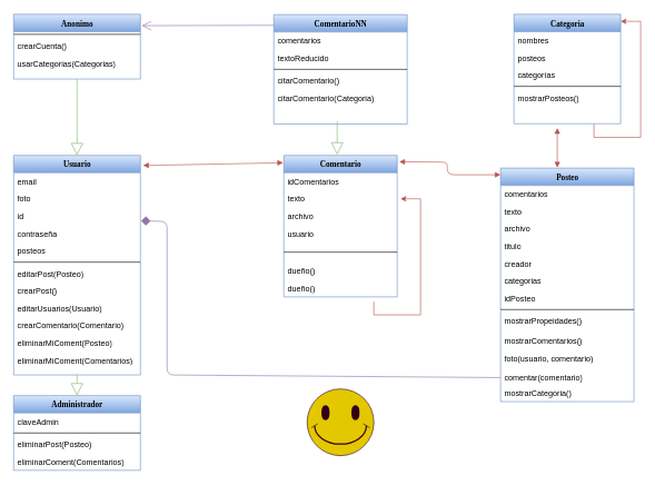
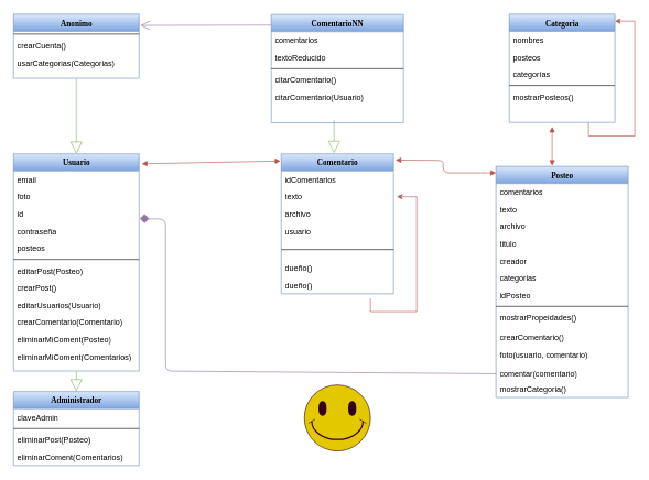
  <mxCell id="0" />
  <mxCell id="1" parent="0" />
  <mxCell id="2" value="Anonimo" style="swimlane;html=1;fontStyle=1;align=center;verticalAlign=top;childLayout=stackLayout;horizontal=1;startSize=26;horizontalStack=0;resizeParent=1;resizeLast=0;collapsible=1;marginBottom=0;swimlaneFillColor=#ffffff;rounded=0;shadow=0;comic=0;labelBackgroundColor=none;strokeColor=#6c8ebf;strokeWidth=1;fillColor=#dae8fc;fontFamily=Verdana;fontSize=12;gradientColor=#7ea6e0;" parent="1" vertex="1"><mxGeometry x="20" y="20.5" width="190" height="97" as="geometry" /></mxCell>
  <mxCell id="3" value="" style="line;html=1;strokeWidth=1;fillColor=none;align=left;verticalAlign=middle;spacingTop=-1;spacingLeft=3;spacingRight=3;rotatable=0;labelPosition=right;points=[];portConstraint=eastwest;" parent="2" vertex="1"><mxGeometry y="26" width="190" height="8" as="geometry" /></mxCell>
  <mxCell id="4" value="crearCuenta()" style="text;html=1;strokeColor=none;fillColor=none;align=left;verticalAlign=top;spacingLeft=4;spacingRight=4;whiteSpace=wrap;overflow=hidden;rotatable=0;points=[[0,0.5],[1,0.5]];portConstraint=eastwest;" parent="2" vertex="1"><mxGeometry y="34" width="190" height="26" as="geometry" /></mxCell>
  <mxCell id="5" value="usarCategorias(Categorias)" style="text;html=1;strokeColor=none;fillColor=none;align=left;verticalAlign=top;spacingLeft=4;spacingRight=4;whiteSpace=wrap;overflow=hidden;rotatable=0;points=[[0,0.5],[1,0.5]];portConstraint=eastwest;" parent="2" vertex="1"><mxGeometry y="60" width="190" height="26" as="geometry" /></mxCell>
  <mxCell id="6" value="Posteo" style="swimlane;html=1;fontStyle=1;align=center;verticalAlign=top;childLayout=stackLayout;horizontal=1;startSize=26;horizontalStack=0;resizeParent=1;resizeLast=0;collapsible=1;marginBottom=0;swimlaneFillColor=#ffffff;rounded=0;shadow=0;comic=0;labelBackgroundColor=none;strokeColor=#6c8ebf;strokeWidth=1;fillColor=#dae8fc;fontFamily=Verdana;fontSize=12;gradientColor=#7ea6e0;" parent="1" vertex="1"><mxGeometry x="750" y="251" width="200" height="350" as="geometry" /></mxCell>
  <mxCell id="7" value="comentarios" style="text;html=1;strokeColor=none;fillColor=none;align=left;verticalAlign=top;spacingLeft=4;spacingRight=4;whiteSpace=wrap;overflow=hidden;rotatable=0;points=[[0,0.5],[1,0.5]];portConstraint=eastwest;" parent="6" vertex="1"><mxGeometry y="26" width="200" height="26" as="geometry" /></mxCell>
  <mxCell id="8" value="texto" style="text;html=1;strokeColor=none;fillColor=none;align=left;verticalAlign=top;spacingLeft=4;spacingRight=4;whiteSpace=wrap;overflow=hidden;rotatable=0;points=[[0,0.5],[1,0.5]];portConstraint=eastwest;" parent="6" vertex="1"><mxGeometry y="52" width="200" height="26" as="geometry" /></mxCell>
  <mxCell id="9" value="archivo" style="text;html=1;strokeColor=none;fillColor=none;align=left;verticalAlign=top;spacingLeft=4;spacingRight=4;whiteSpace=wrap;overflow=hidden;rotatable=0;points=[[0,0.5],[1,0.5]];portConstraint=eastwest;" parent="6" vertex="1"><mxGeometry y="78" width="200" height="26" as="geometry" /></mxCell>
  <mxCell id="10" value="titulo" style="text;html=1;strokeColor=none;fillColor=none;align=left;verticalAlign=top;spacingLeft=4;spacingRight=4;whiteSpace=wrap;overflow=hidden;rotatable=0;points=[[0,0.5],[1,0.5]];portConstraint=eastwest;" parent="6" vertex="1"><mxGeometry y="104" width="200" height="26" as="geometry" /></mxCell>
  <mxCell id="11" value="creador" style="text;html=1;strokeColor=none;fillColor=none;align=left;verticalAlign=top;spacingLeft=4;spacingRight=4;whiteSpace=wrap;overflow=hidden;rotatable=0;points=[[0,0.5],[1,0.5]];portConstraint=eastwest;" parent="6" vertex="1"><mxGeometry y="130" width="200" height="26" as="geometry" /></mxCell>
  <mxCell id="12" value="categorias" style="text;html=1;strokeColor=none;fillColor=none;align=left;verticalAlign=top;spacingLeft=4;spacingRight=4;whiteSpace=wrap;overflow=hidden;rotatable=0;points=[[0,0.5],[1,0.5]];portConstraint=eastwest;" parent="6" vertex="1"><mxGeometry y="156" width="200" height="26" as="geometry" /></mxCell>
  <mxCell id="13" value="idPosteo&lt;br&gt;&lt;br&gt;" style="text;html=1;strokeColor=none;fillColor=none;align=left;verticalAlign=top;spacingLeft=4;spacingRight=4;whiteSpace=wrap;overflow=hidden;rotatable=0;points=[[0,0.5],[1,0.5]];portConstraint=eastwest;" parent="6" vertex="1"><mxGeometry y="182" width="200" height="26" as="geometry" /></mxCell>
  <mxCell id="14" value="" style="line;html=1;strokeWidth=1;fillColor=none;align=left;verticalAlign=middle;spacingTop=-1;spacingLeft=3;spacingRight=3;rotatable=0;labelPosition=right;points=[];portConstraint=eastwest;" parent="6" vertex="1"><mxGeometry y="208" width="200" height="8" as="geometry" /></mxCell>
  <mxCell id="15" value="mostrarPropeidades()&lt;br&gt;&lt;br&gt;" style="text;html=1;strokeColor=none;fillColor=none;align=left;verticalAlign=top;spacingLeft=4;spacingRight=4;whiteSpace=wrap;overflow=hidden;rotatable=0;points=[[0,0.5],[1,0.5]];portConstraint=eastwest;" vertex="1" parent="6"><mxGeometry y="216" width="200" height="30" as="geometry" /></mxCell>
- <mxCell id="16" value="mostrarComentarios()&lt;br&gt;&lt;br&gt;" style="text;html=1;strokeColor=none;fillColor=none;align=left;verticalAlign=top;spacingLeft=4;spacingRight=4;whiteSpace=wrap;overflow=hidden;rotatable=0;points=[[0,0.5],[1,0.5]];portConstraint=eastwest;" parent="6" vertex="1"><mxGeometry y="246" width="200" height="26" as="geometry" /></mxCell>
+ <mxCell id="16" value="crearComentario()&lt;br&gt;&lt;br&gt;" style="text;html=1;strokeColor=none;fillColor=none;align=left;verticalAlign=top;spacingLeft=4;spacingRight=4;whiteSpace=wrap;overflow=hidden;rotatable=0;points=[[0,0.5],[1,0.5]];portConstraint=eastwest;" parent="6" vertex="1"><mxGeometry y="246" width="200" height="26" as="geometry" /></mxCell>
  <mxCell id="17" value="foto(usuario, comentario)&lt;br&gt;&lt;br&gt;" style="text;html=1;strokeColor=none;fillColor=none;align=left;verticalAlign=top;spacingLeft=4;spacingRight=4;whiteSpace=wrap;overflow=hidden;rotatable=0;points=[[0,0.5],[1,0.5]];portConstraint=eastwest;" vertex="1" parent="6"><mxGeometry y="272" width="200" height="18" as="geometry" /></mxCell>
  <mxCell id="18" value="Usuario" style="swimlane;html=1;fontStyle=1;align=center;verticalAlign=top;childLayout=stackLayout;horizontal=1;startSize=26;horizontalStack=0;resizeParent=1;resizeLast=0;collapsible=1;marginBottom=0;swimlaneFillColor=#ffffff;rounded=0;shadow=0;comic=0;labelBackgroundColor=none;strokeColor=#6c8ebf;strokeWidth=1;fillColor=#dae8fc;fontFamily=Verdana;fontSize=12;gradientColor=#7ea6e0;" parent="1" vertex="1"><mxGeometry x="20" y="232" width="190" height="329" as="geometry"><mxRectangle x="70" y="230" width="80" height="26" as="alternateBounds" /></mxGeometry></mxCell>
  <mxCell id="19" value="email" style="text;html=1;strokeColor=none;fillColor=none;align=left;verticalAlign=top;spacingLeft=4;spacingRight=4;whiteSpace=wrap;overflow=hidden;rotatable=0;points=[[0,0.5],[1,0.5]];portConstraint=eastwest;" parent="18" vertex="1"><mxGeometry y="26" width="190" height="26" as="geometry" /></mxCell>
  <mxCell id="20" value="foto" style="text;html=1;strokeColor=none;fillColor=none;align=left;verticalAlign=top;spacingLeft=4;spacingRight=4;whiteSpace=wrap;overflow=hidden;rotatable=0;points=[[0,0.5],[1,0.5]];portConstraint=eastwest;" parent="18" vertex="1"><mxGeometry y="52" width="190" height="26" as="geometry" /></mxCell>
  <mxCell id="21" value="id" style="text;html=1;strokeColor=none;fillColor=none;align=left;verticalAlign=top;spacingLeft=4;spacingRight=4;whiteSpace=wrap;overflow=hidden;rotatable=0;points=[[0,0.5],[1,0.5]];portConstraint=eastwest;" parent="18" vertex="1"><mxGeometry y="78" width="190" height="26" as="geometry" /></mxCell>
  <mxCell id="22" value="contraseña" style="text;html=1;strokeColor=none;fillColor=none;align=left;verticalAlign=top;spacingLeft=4;spacingRight=4;whiteSpace=wrap;overflow=hidden;rotatable=0;points=[[0,0.5],[1,0.5]];portConstraint=eastwest;" parent="18" vertex="1"><mxGeometry y="104" width="190" height="26" as="geometry" /></mxCell>
  <mxCell id="23" value="posteos" style="text;html=1;strokeColor=none;fillColor=none;align=left;verticalAlign=top;spacingLeft=4;spacingRight=4;whiteSpace=wrap;overflow=hidden;rotatable=0;points=[[0,0.5],[1,0.5]];portConstraint=eastwest;" parent="18" vertex="1"><mxGeometry y="130" width="190" height="26" as="geometry" /></mxCell>
  <mxCell id="24" value="" style="line;html=1;strokeWidth=1;fillColor=none;align=left;verticalAlign=middle;spacingTop=-1;spacingLeft=3;spacingRight=3;rotatable=0;labelPosition=right;points=[];portConstraint=eastwest;" parent="18" vertex="1"><mxGeometry y="156" width="190" height="8" as="geometry" /></mxCell>
  <mxCell id="25" value="editarPost(Posteo)" style="text;html=1;strokeColor=none;fillColor=none;align=left;verticalAlign=top;spacingLeft=4;spacingRight=4;whiteSpace=wrap;overflow=hidden;rotatable=0;points=[[0,0.5],[1,0.5]];portConstraint=eastwest;" parent="18" vertex="1"><mxGeometry y="164" width="190" height="26" as="geometry" /></mxCell>
  <mxCell id="26" value="crearPost()" style="text;html=1;strokeColor=none;fillColor=none;align=left;verticalAlign=top;spacingLeft=4;spacingRight=4;whiteSpace=wrap;overflow=hidden;rotatable=0;points=[[0,0.5],[1,0.5]];portConstraint=eastwest;" parent="18" vertex="1"><mxGeometry y="190" width="190" height="26" as="geometry" /></mxCell>
  <mxCell id="27" value="editarUsuarios(Usuario)" style="text;html=1;strokeColor=none;fillColor=none;align=left;verticalAlign=top;spacingLeft=4;spacingRight=4;whiteSpace=wrap;overflow=hidden;rotatable=0;points=[[0,0.5],[1,0.5]];portConstraint=eastwest;" parent="18" vertex="1"><mxGeometry y="216" width="190" height="26" as="geometry" /></mxCell>
  <mxCell id="28" value="crearComentario(Comentario)" style="text;html=1;strokeColor=none;fillColor=none;align=left;verticalAlign=top;spacingLeft=4;spacingRight=4;whiteSpace=wrap;overflow=hidden;rotatable=0;points=[[0,0.5],[1,0.5]];portConstraint=eastwest;" parent="18" vertex="1"><mxGeometry y="242" width="190" height="26" as="geometry" /></mxCell>
  <mxCell id="29" value="eliminarMiComent(Posteo)" style="text;html=1;strokeColor=none;fillColor=none;align=left;verticalAlign=top;spacingLeft=4;spacingRight=4;whiteSpace=wrap;overflow=hidden;rotatable=0;points=[[0,0.5],[1,0.5]];portConstraint=eastwest;" parent="18" vertex="1"><mxGeometry y="268" width="190" height="26" as="geometry" /></mxCell>
  <mxCell id="30" value="eliminarMiComent(Comentarios)" style="text;html=1;strokeColor=none;fillColor=none;align=left;verticalAlign=top;spacingLeft=4;spacingRight=4;whiteSpace=wrap;overflow=hidden;rotatable=0;points=[[0,0.5],[1,0.5]];portConstraint=eastwest;" parent="18" vertex="1"><mxGeometry y="294" width="190" height="26" as="geometry" /></mxCell>
  <mxCell id="31" style="edgeStyle=orthogonalEdgeStyle;rounded=0;orthogonalLoop=1;jettySize=auto;html=1;exitX=0.75;exitY=1;exitDx=0;exitDy=0;entryX=1;entryY=0.064;entryDx=0;entryDy=0;entryPerimeter=0;gradientColor=#ea6b66;fillColor=#f8cecc;strokeColor=#b85450;" edge="1" parent="1" source="32" target="32"><mxGeometry relative="1" as="geometry"><mxPoint x="1010" y="31" as="targetPoint" /><Array as="points"><mxPoint x="890" y="205" /><mxPoint x="960" y="205" /><mxPoint x="960" y="31" /></Array></mxGeometry></mxCell>
  <mxCell id="32" value="Categoria" style="swimlane;html=1;fontStyle=1;align=center;verticalAlign=top;childLayout=stackLayout;horizontal=1;startSize=26;horizontalStack=0;resizeParent=1;resizeLast=0;collapsible=1;marginBottom=0;swimlaneFillColor=#ffffff;rounded=0;shadow=0;comic=0;labelBackgroundColor=none;strokeColor=#6c8ebf;strokeWidth=1;fillColor=#dae8fc;fontFamily=Verdana;fontSize=12;gradientColor=#7ea6e0;" parent="1" vertex="1"><mxGeometry x="770" y="20.5" width="160" height="164" as="geometry" /></mxCell>
  <mxCell id="33" value="nombres" style="text;html=1;strokeColor=none;fillColor=none;align=left;verticalAlign=top;spacingLeft=4;spacingRight=4;whiteSpace=wrap;overflow=hidden;rotatable=0;points=[[0,0.5],[1,0.5]];portConstraint=eastwest;" parent="32" vertex="1"><mxGeometry y="26" width="160" height="26" as="geometry" /></mxCell>
  <mxCell id="34" value="posteos" style="text;html=1;strokeColor=none;fillColor=none;align=left;verticalAlign=top;spacingLeft=4;spacingRight=4;whiteSpace=wrap;overflow=hidden;rotatable=0;points=[[0,0.5],[1,0.5]];portConstraint=eastwest;" parent="32" vertex="1"><mxGeometry y="52" width="160" height="26" as="geometry" /></mxCell>
  <mxCell id="35" value="categorías" style="text;html=1;strokeColor=none;fillColor=none;align=left;verticalAlign=top;spacingLeft=4;spacingRight=4;whiteSpace=wrap;overflow=hidden;rotatable=0;points=[[0,0.5],[1,0.5]];portConstraint=eastwest;" parent="32" vertex="1"><mxGeometry y="78" width="160" height="26" as="geometry" /></mxCell>
  <mxCell id="36" value="" style="line;html=1;strokeWidth=1;fillColor=none;align=left;verticalAlign=middle;spacingTop=-1;spacingLeft=3;spacingRight=3;rotatable=0;labelPosition=right;points=[];portConstraint=eastwest;" parent="32" vertex="1"><mxGeometry y="104" width="160" height="8" as="geometry" /></mxCell>
  <mxCell id="37" value="mostrarPosteos()" style="text;html=1;strokeColor=none;fillColor=none;align=left;verticalAlign=top;spacingLeft=4;spacingRight=4;whiteSpace=wrap;overflow=hidden;rotatable=0;points=[[0,0.5],[1,0.5]];portConstraint=eastwest;" parent="32" vertex="1"><mxGeometry y="112" width="160" height="26" as="geometry" /></mxCell>
  <mxCell id="38" value="Administrador" style="swimlane;html=1;fontStyle=1;align=center;verticalAlign=top;childLayout=stackLayout;horizontal=1;startSize=26;horizontalStack=0;resizeParent=1;resizeLast=0;collapsible=1;marginBottom=0;swimlaneFillColor=#ffffff;rounded=0;shadow=0;comic=0;labelBackgroundColor=none;strokeColor=#6c8ebf;strokeWidth=1;fillColor=#dae8fc;fontFamily=Verdana;fontSize=12;gradientColor=#7ea6e0;" parent="1" vertex="1"><mxGeometry x="20" y="592" width="190" height="112" as="geometry" /></mxCell>
  <mxCell id="39" value="claveAdmin" style="text;html=1;strokeColor=none;fillColor=none;align=left;verticalAlign=top;spacingLeft=4;spacingRight=4;whiteSpace=wrap;overflow=hidden;rotatable=0;points=[[0,0.5],[1,0.5]];portConstraint=eastwest;" parent="38" vertex="1"><mxGeometry y="26" width="190" height="26" as="geometry" /></mxCell>
  <mxCell id="40" value="" style="line;html=1;strokeWidth=1;fillColor=none;align=left;verticalAlign=middle;spacingTop=-1;spacingLeft=3;spacingRight=3;rotatable=0;labelPosition=right;points=[];portConstraint=eastwest;" parent="38" vertex="1"><mxGeometry y="52" width="190" height="8" as="geometry" /></mxCell>
  <mxCell id="41" value="eliminarPost(Posteo)" style="text;html=1;strokeColor=none;fillColor=none;align=left;verticalAlign=top;spacingLeft=4;spacingRight=4;whiteSpace=wrap;overflow=hidden;rotatable=0;points=[[0,0.5],[1,0.5]];portConstraint=eastwest;" parent="38" vertex="1"><mxGeometry y="60" width="190" height="26" as="geometry" /></mxCell>
  <mxCell id="42" value="eliminarComent(Comentarios)" style="text;html=1;strokeColor=none;fillColor=none;align=left;verticalAlign=top;spacingLeft=4;spacingRight=4;whiteSpace=wrap;overflow=hidden;rotatable=0;points=[[0,0.5],[1,0.5]];portConstraint=eastwest;" parent="38" vertex="1"><mxGeometry y="86" width="190" height="26" as="geometry" /></mxCell>
  <mxCell id="43" value="Comentario" style="swimlane;html=1;fontStyle=1;align=center;verticalAlign=top;childLayout=stackLayout;horizontal=1;startSize=26;horizontalStack=0;resizeParent=1;resizeLast=0;collapsible=1;marginBottom=0;swimlaneFillColor=#ffffff;rounded=0;shadow=0;comic=0;labelBackgroundColor=none;strokeColor=#6c8ebf;strokeWidth=1;fillColor=#dae8fc;fontFamily=Verdana;fontSize=12;gradientColor=#7ea6e0;" parent="1" vertex="1"><mxGeometry x="425" y="232" width="170" height="212" as="geometry" /></mxCell>
  <mxCell id="44" value="idComentarios&lt;br&gt;&lt;br&gt;" style="text;html=1;strokeColor=none;fillColor=none;align=left;verticalAlign=top;spacingLeft=4;spacingRight=4;whiteSpace=wrap;overflow=hidden;rotatable=0;points=[[0,0.5],[1,0.5]];portConstraint=eastwest;" parent="43" vertex="1"><mxGeometry y="26" width="170" height="26" as="geometry" /></mxCell>
  <mxCell id="45" value="texto&lt;br&gt;&lt;br&gt;" style="text;html=1;strokeColor=none;fillColor=none;align=left;verticalAlign=top;spacingLeft=4;spacingRight=4;whiteSpace=wrap;overflow=hidden;rotatable=0;points=[[0,0.5],[1,0.5]];portConstraint=eastwest;" vertex="1" parent="43"><mxGeometry y="52" width="170" height="26" as="geometry" /></mxCell>
  <mxCell id="46" value="archivo&lt;br&gt;" style="text;html=1;strokeColor=none;fillColor=none;align=left;verticalAlign=top;spacingLeft=4;spacingRight=4;whiteSpace=wrap;overflow=hidden;rotatable=0;points=[[0,0.5],[1,0.5]];portConstraint=eastwest;" vertex="1" parent="43"><mxGeometry y="78" width="170" height="26" as="geometry" /></mxCell>
  <mxCell id="47" value="usuario&lt;br&gt;" style="text;html=1;strokeColor=none;fillColor=none;align=left;verticalAlign=top;spacingLeft=4;spacingRight=4;whiteSpace=wrap;overflow=hidden;rotatable=0;points=[[0,0.5],[1,0.5]];portConstraint=eastwest;" vertex="1" parent="43"><mxGeometry y="104" width="170" height="26" as="geometry" /></mxCell>
  <mxCell id="48" value="" style="line;html=1;strokeWidth=1;fillColor=none;align=left;verticalAlign=middle;spacingTop=-1;spacingLeft=3;spacingRight=3;rotatable=0;labelPosition=right;points=[];portConstraint=eastwest;" parent="43" vertex="1"><mxGeometry y="130" width="170" height="30" as="geometry" /></mxCell>
  <mxCell id="49" value="dueño()&lt;br&gt;" style="text;html=1;strokeColor=none;fillColor=none;align=left;verticalAlign=top;spacingLeft=4;spacingRight=4;whiteSpace=wrap;overflow=hidden;rotatable=0;points=[[0,0.5],[1,0.5]];portConstraint=eastwest;" vertex="1" parent="43"><mxGeometry y="160" width="170" height="26" as="geometry" /></mxCell>
  <mxCell id="50" value="dueño()&lt;br&gt;" style="text;html=1;strokeColor=none;fillColor=none;align=left;verticalAlign=top;spacingLeft=4;spacingRight=4;whiteSpace=wrap;overflow=hidden;rotatable=0;points=[[0,0.5],[1,0.5]];portConstraint=eastwest;" vertex="1" parent="43"><mxGeometry y="186" width="170" height="26" as="geometry" /></mxCell>
  <mxCell id="51" value="" style="endArrow=diamond;endFill=1;endSize=12;html=1;entryX=1.005;entryY=0.769;entryDx=0;entryDy=0;entryPerimeter=0;exitX=0;exitY=0.5;exitDx=0;exitDy=0;fillColor=#e1d5e7;strokeColor=#9673a6;" parent="1" source="66" target="21" edge="1"><mxGeometry width="160" relative="1" as="geometry"><mxPoint x="770" y="674" as="sourcePoint" /><mxPoint x="220" y="331" as="targetPoint" /><Array as="points"><mxPoint x="250" y="561" /><mxPoint x="250" y="331" /></Array></mxGeometry></mxCell>
  <mxCell id="52" value="" style="endArrow=block;endSize=16;endFill=0;html=1;exitX=0.5;exitY=1;exitDx=0;exitDy=0;entryX=0.5;entryY=0;entryDx=0;entryDy=0;fillColor=#d5e8d4;strokeColor=#82b366;" parent="1" source="2" target="18" edge="1"><mxGeometry width="160" relative="1" as="geometry"><mxPoint x="20" y="352.5" as="sourcePoint" /><mxPoint x="180" y="352.5" as="targetPoint" /><Array as="points" /></mxGeometry></mxCell>
  <mxCell id="53" value="" style="endArrow=block;endSize=16;endFill=0;html=1;exitX=0.5;exitY=1;exitDx=0;exitDy=0;entryX=0.5;entryY=0;entryDx=0;entryDy=0;fillColor=#d5e8d4;strokeColor=#82b366;" parent="1" source="18" target="38" edge="1"><mxGeometry width="160" relative="1" as="geometry"><mxPoint x="210" y="673" as="sourcePoint" /><mxPoint x="210" y="753" as="targetPoint" /><Array as="points" /></mxGeometry></mxCell>
  <mxCell id="54" value="" style="endArrow=block;startArrow=block;endFill=1;startFill=1;html=1;exitX=0.425;exitY=-0.002;exitDx=0;exitDy=0;exitPerimeter=0;fillColor=#f8cecc;strokeColor=#b85450;" parent="1" source="6" edge="1"><mxGeometry width="160" relative="1" as="geometry"><mxPoint x="590" y="71" as="sourcePoint" /><mxPoint x="835" y="191" as="targetPoint" /><Array as="points" /></mxGeometry></mxCell>
  <mxCell id="55" value="" style="endArrow=block;startArrow=block;endFill=1;startFill=1;html=1;entryX=1.018;entryY=0.045;entryDx=0;entryDy=0;entryPerimeter=0;fillColor=#f8cecc;strokeColor=#b85450;" edge="1" parent="1" target="43"><mxGeometry width="160" relative="1" as="geometry"><mxPoint x="750" y="261" as="sourcePoint" /><mxPoint x="620" y="447" as="targetPoint" /><Array as="points"><mxPoint x="670" y="261" /><mxPoint x="670" y="242" /></Array></mxGeometry></mxCell>
  <mxCell id="56" value="ComentarioNN&lt;br&gt;&lt;br&gt;" style="swimlane;html=1;fontStyle=1;align=center;verticalAlign=top;childLayout=stackLayout;horizontal=1;startSize=26;horizontalStack=0;resizeParent=1;resizeLast=0;collapsible=1;marginBottom=0;swimlaneFillColor=#ffffff;rounded=0;shadow=0;comic=0;labelBackgroundColor=none;strokeColor=#6c8ebf;strokeWidth=1;fillColor=#dae8fc;fontFamily=Verdana;fontSize=12;gradientColor=#7ea6e0;" vertex="1" parent="1"><mxGeometry x="410" y="21" width="200" height="164" as="geometry" /></mxCell>
  <mxCell id="57" value="comentarios" style="text;html=1;strokeColor=none;fillColor=none;align=left;verticalAlign=top;spacingLeft=4;spacingRight=4;whiteSpace=wrap;overflow=hidden;rotatable=0;points=[[0,0.5],[1,0.5]];portConstraint=eastwest;" vertex="1" parent="56"><mxGeometry y="26" width="200" height="26" as="geometry" /></mxCell>
  <mxCell id="58" value="textoReducido" style="text;html=1;strokeColor=none;fillColor=none;align=left;verticalAlign=top;spacingLeft=4;spacingRight=4;whiteSpace=wrap;overflow=hidden;rotatable=0;points=[[0,0.5],[1,0.5]];portConstraint=eastwest;" vertex="1" parent="56"><mxGeometry y="52" width="200" height="26" as="geometry" /></mxCell>
  <mxCell id="59" value="" style="line;html=1;strokeWidth=1;fillColor=none;align=left;verticalAlign=middle;spacingTop=-1;spacingLeft=3;spacingRight=3;rotatable=0;labelPosition=right;points=[];portConstraint=eastwest;" vertex="1" parent="56"><mxGeometry y="78" width="200" height="8" as="geometry" /></mxCell>
  <mxCell id="60" value="citarComentario()&lt;br&gt;" style="text;html=1;strokeColor=none;fillColor=none;align=left;verticalAlign=top;spacingLeft=4;spacingRight=4;whiteSpace=wrap;overflow=hidden;rotatable=0;points=[[0,0.5],[1,0.5]];portConstraint=eastwest;" vertex="1" parent="56"><mxGeometry y="86" width="200" height="26" as="geometry" /></mxCell>
- <mxCell id="61" value="citarComentario(Categoria)&lt;br&gt;" style="text;html=1;strokeColor=none;fillColor=none;align=left;verticalAlign=top;spacingLeft=4;spacingRight=4;whiteSpace=wrap;overflow=hidden;rotatable=0;points=[[0,0.5],[1,0.5]];portConstraint=eastwest;" vertex="1" parent="56"><mxGeometry y="112" width="200" height="26" as="geometry" /></mxCell>
+ <mxCell id="61" value="citarComentario(Usuario)&lt;br&gt;" style="text;html=1;strokeColor=none;fillColor=none;align=left;verticalAlign=top;spacingLeft=4;spacingRight=4;whiteSpace=wrap;overflow=hidden;rotatable=0;points=[[0,0.5],[1,0.5]];portConstraint=eastwest;" vertex="1" parent="56"><mxGeometry y="112" width="200" height="26" as="geometry" /></mxCell>
  <mxCell id="62" value="" style="endArrow=open;endFill=1;endSize=12;html=1;entryX=1.011;entryY=0.175;entryDx=0;entryDy=0;entryPerimeter=0;fillColor=#e1d5e7;strokeColor=#9673a6;" edge="1" parent="1" target="2"><mxGeometry width="160" relative="1" as="geometry"><mxPoint x="410" y="37" as="sourcePoint" /><mxPoint x="213" y="58.5" as="targetPoint" /><Array as="points" /></mxGeometry></mxCell>
  <mxCell id="63" value="" style="endArrow=block;endSize=16;endFill=0;html=1;fillColor=#d5e8d4;strokeColor=#82b366;" edge="1" parent="1"><mxGeometry width="160" relative="1" as="geometry"><mxPoint x="505" y="181" as="sourcePoint" /><mxPoint x="505" y="231" as="targetPoint" /><Array as="points" /></mxGeometry></mxCell>
  <mxCell id="64" value="" style="verticalLabelPosition=bottom;verticalAlign=top;html=1;shape=mxgraph.basic.smiley;fillColor=#e3c800;strokeColor=#33001A;fontColor=#ffffff;" vertex="1" parent="1"><mxGeometry x="460" y="582" width="100" height="100" as="geometry" /></mxCell>
  <mxCell id="65" value="" style="endArrow=block;startArrow=block;endFill=1;startFill=1;html=1;entryX=1.021;entryY=0.046;entryDx=0;entryDy=0;exitX=-0.006;exitY=0.052;exitDx=0;exitDy=0;exitPerimeter=0;entryPerimeter=0;fillColor=#f8cecc;strokeColor=#b85450;" edge="1" parent="1" source="43" target="18"><mxGeometry width="160" relative="1" as="geometry"><mxPoint x="387" y="365.5" as="sourcePoint" /><mxPoint x="230" y="213.5" as="targetPoint" /><Array as="points" /></mxGeometry></mxCell>
  <mxCell id="66" value="comentar(comentario)&lt;br&gt;&lt;br&gt;" style="text;html=1;strokeColor=none;fillColor=none;align=left;verticalAlign=top;spacingLeft=4;spacingRight=4;whiteSpace=wrap;overflow=hidden;rotatable=0;points=[[0,0.5],[1,0.5]];portConstraint=eastwest;" vertex="1" parent="1"><mxGeometry x="750" y="552" width="200" height="26" as="geometry" /></mxCell>
  <mxCell id="67" value="mostrarCategoria()&lt;br&gt;" style="text;html=1;strokeColor=none;fillColor=none;align=left;verticalAlign=top;spacingLeft=4;spacingRight=4;whiteSpace=wrap;overflow=hidden;rotatable=0;points=[[0,0.5],[1,0.5]];portConstraint=eastwest;" vertex="1" parent="1"><mxGeometry x="750" y="575" width="200" height="26" as="geometry" /></mxCell>
  <mxCell id="68" style="edgeStyle=orthogonalEdgeStyle;rounded=0;orthogonalLoop=1;jettySize=auto;html=1;exitX=0.75;exitY=1;exitDx=0;exitDy=0;entryX=1;entryY=0.064;entryDx=0;entryDy=0;entryPerimeter=0;gradientColor=#ea6b66;fillColor=#f8cecc;strokeColor=#b85450;" edge="1" parent="1"><mxGeometry relative="1" as="geometry"><mxPoint x="600" y="297" as="targetPoint" /><mxPoint x="560" y="451" as="sourcePoint" /><Array as="points"><mxPoint x="560" y="471" /><mxPoint x="630" y="471" /><mxPoint x="630" y="297" /></Array></mxGeometry></mxCell>
